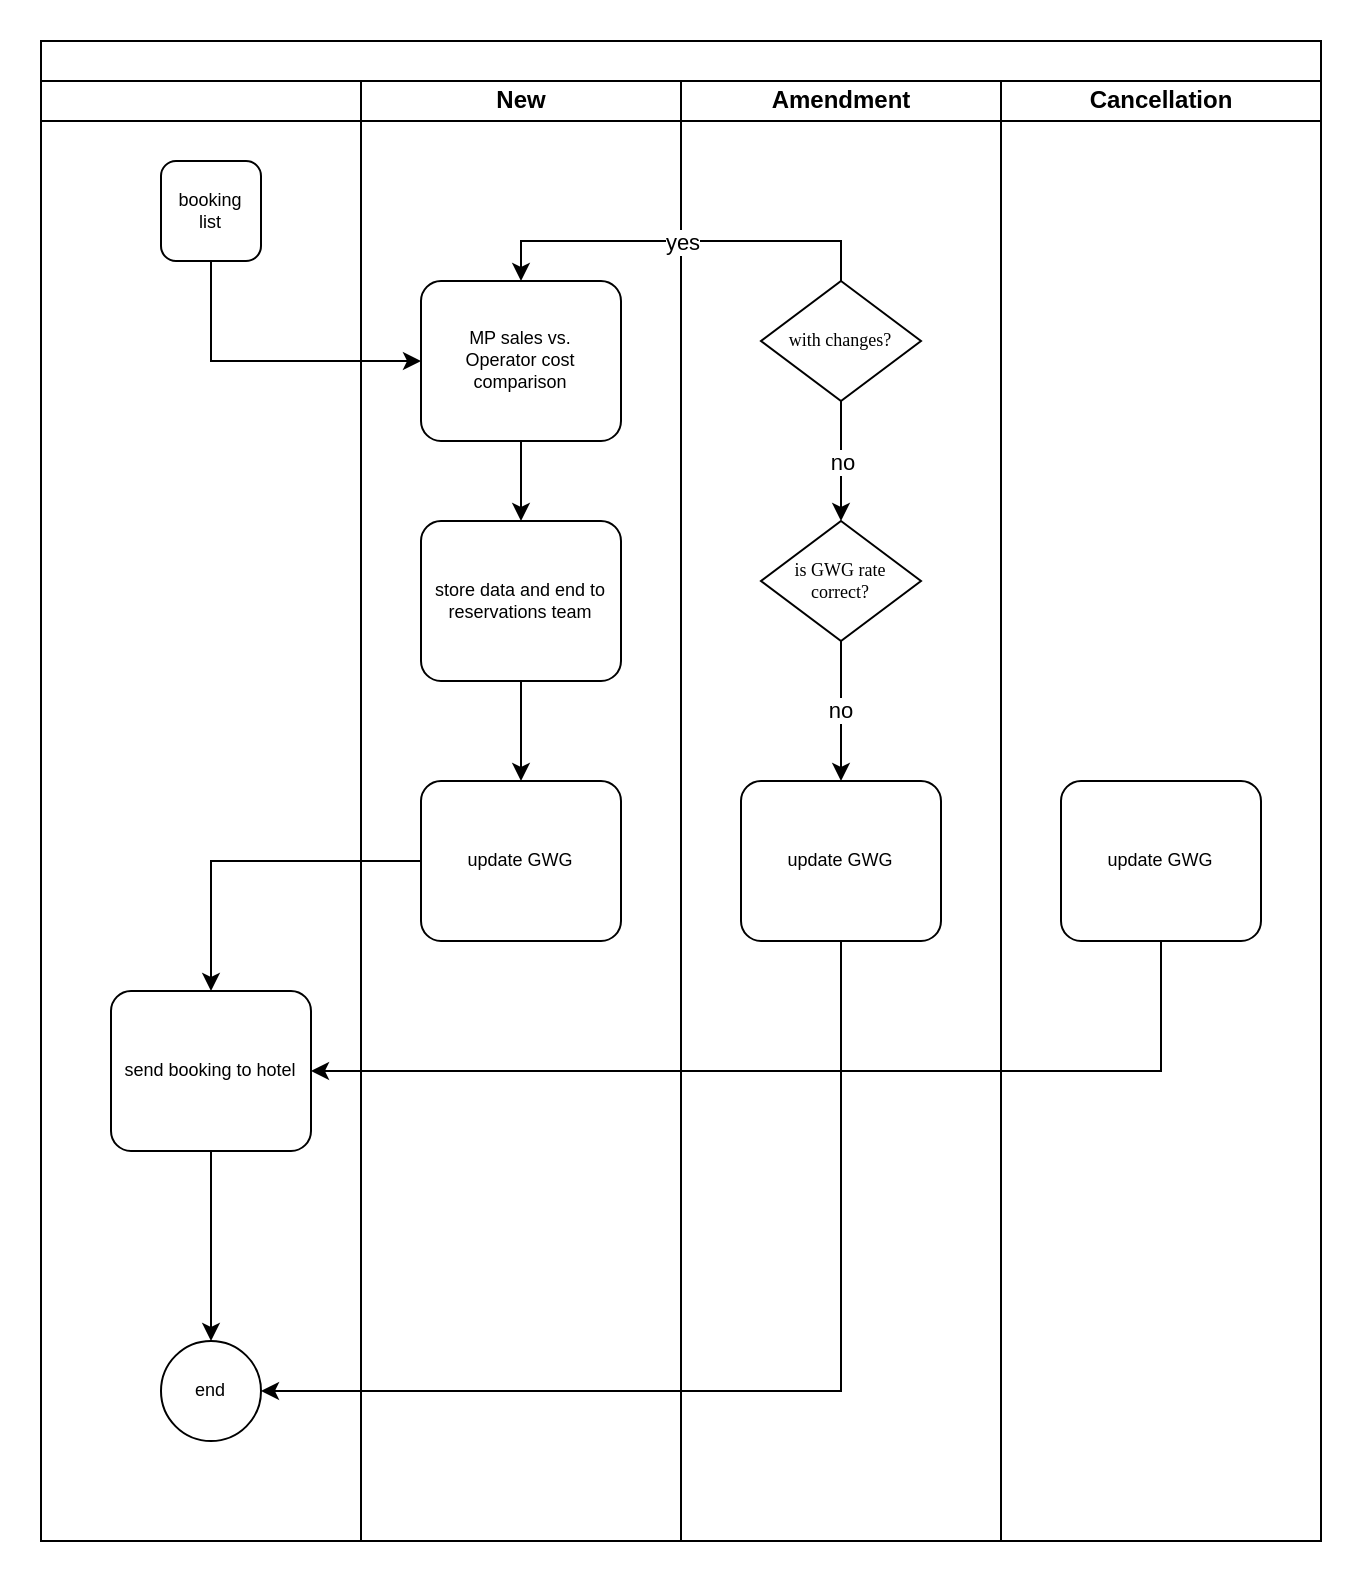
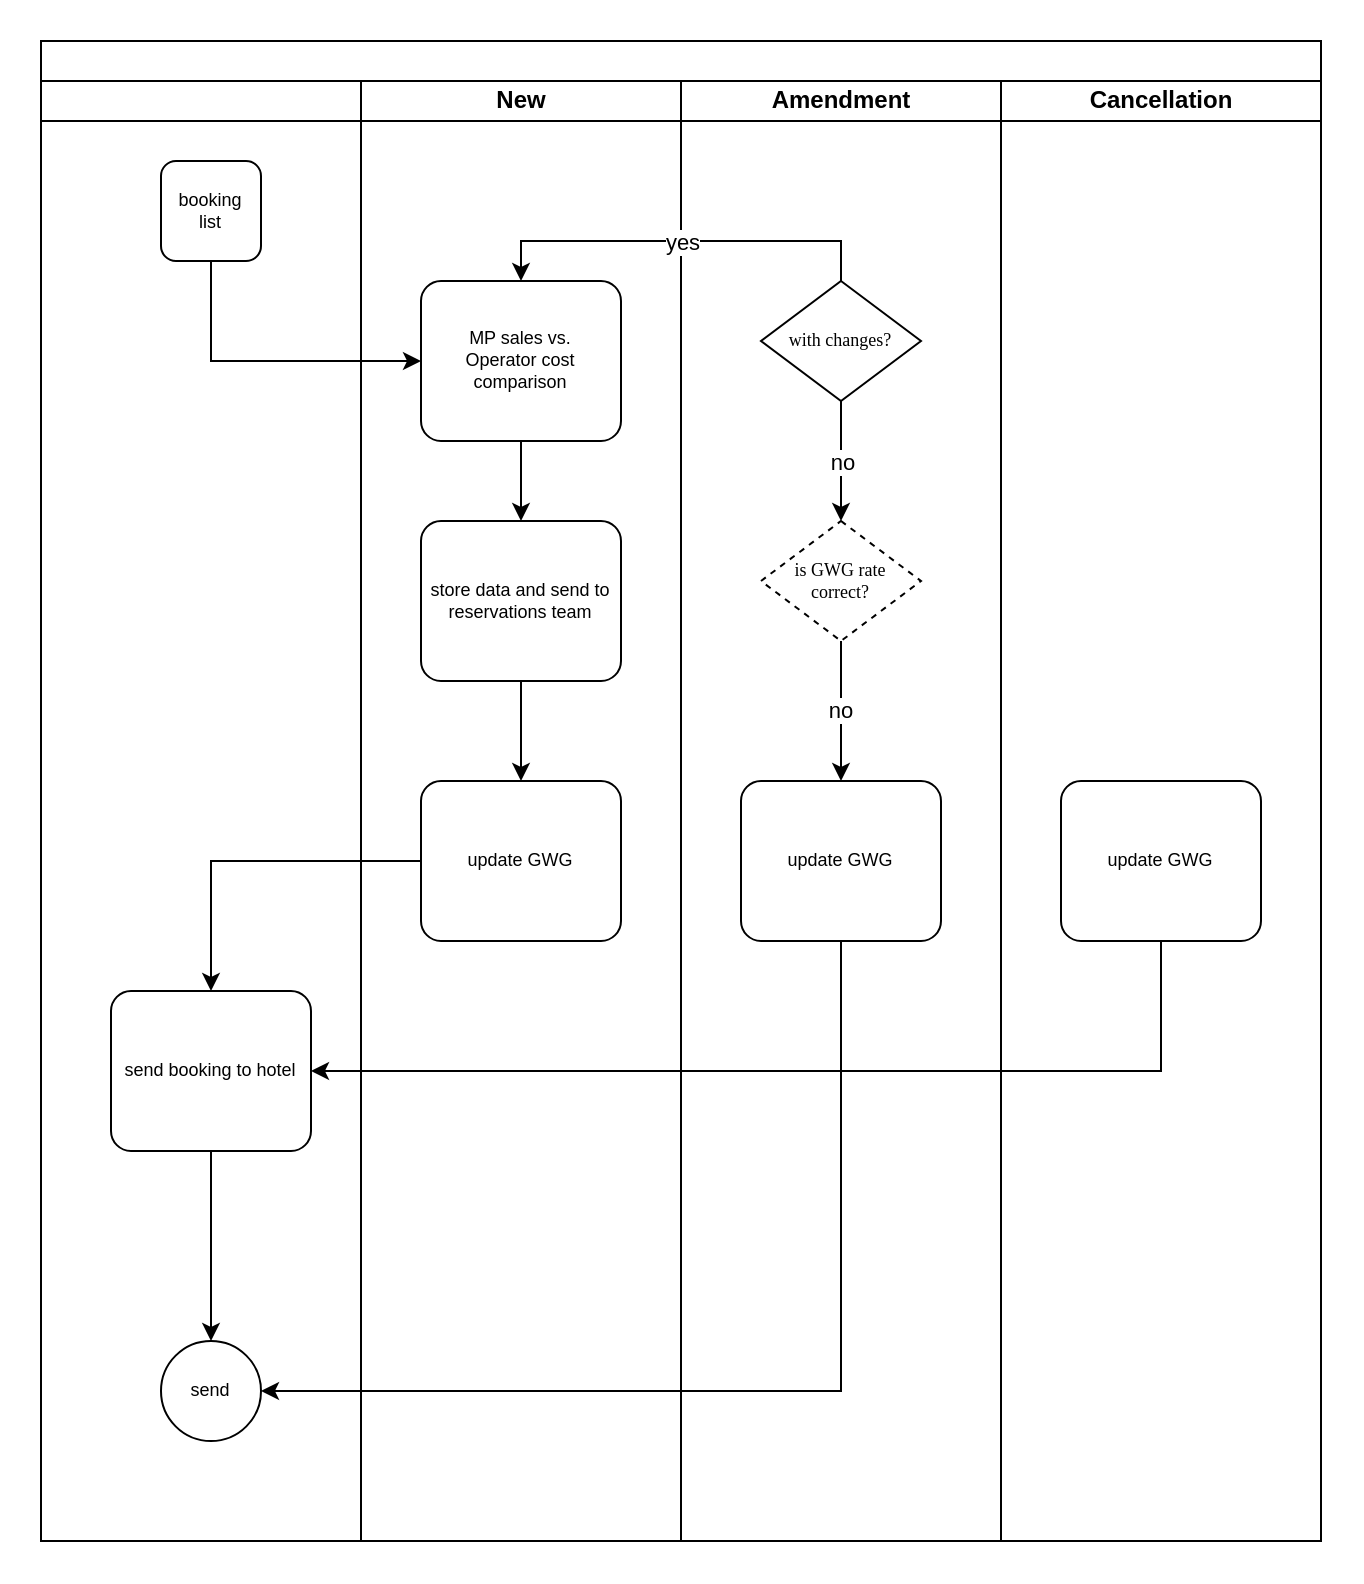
  <mxCell id="0" />
  <mxCell id="1" parent="0" />
  <mxCell id="2" value="" style="swimlane;html=1;childLayout=stackLayout;startSize=20;rounded=0;shadow=0;labelBackgroundColor=none;strokeWidth=1;fontFamily=Verdana;fontSize=8;align=center;" vertex="1" parent="1"><mxGeometry x="20" y="20" width="640" height="750" as="geometry" /></mxCell>
  <mxCell id="3" value="" style="swimlane;html=1;startSize=20;" vertex="1" parent="2"><mxGeometry y="20" width="160" height="730" as="geometry" /></mxCell>
  <mxCell id="4" value="booking&lt;br&gt;list" style="whiteSpace=wrap;html=1;aspect=fixed;labelBackgroundColor=none;fontSize=9;rounded=1;" vertex="1" parent="3"><mxGeometry x="60" y="40" width="50" height="50" as="geometry" /></mxCell>
- <mxCell id="5" value="end" style="ellipse;whiteSpace=wrap;html=1;aspect=fixed;labelBackgroundColor=none;fontSize=9;" vertex="1" parent="3"><mxGeometry x="60" y="630" width="50" height="50" as="geometry" /></mxCell>
+ <mxCell id="5" value="send" style="ellipse;whiteSpace=wrap;html=1;aspect=fixed;labelBackgroundColor=none;fontSize=9;" vertex="1" parent="3"><mxGeometry x="60" y="630" width="50" height="50" as="geometry" /></mxCell>
  <mxCell id="6" value="send booking to hotel" style="points=[[0.25,0,0],[0.5,0,0],[0.75,0,0],[1,0.25,0],[1,0.5,0],[1,0.75,0],[0.75,1,0],[0.5,1,0],[0.25,1,0],[0,0.75,0],[0,0.5,0],[0,0.25,0]];shape=mxgraph.bpmn.task;whiteSpace=wrap;rectStyle=rounded;size=10;html=1;taskMarker=abstract;labelBackgroundColor=none;fontSize=9;" vertex="1" parent="3"><mxGeometry x="35" y="455" width="100" height="80" as="geometry" /></mxCell>
  <mxCell id="7" style="edgeStyle=orthogonalEdgeStyle;rounded=0;orthogonalLoop=1;jettySize=auto;html=1;" edge="1" parent="3" source="6" target="5"><mxGeometry relative="1" as="geometry" /></mxCell>
  <mxCell id="8" value="&lt;b&gt;New&lt;/b&gt;" style="swimlane;html=1;startSize=20;fontStyle=0" vertex="1" parent="2"><mxGeometry x="160" y="20" width="160" height="730" as="geometry" /></mxCell>
  <mxCell id="9" value="MP sales vs.&lt;br&gt;Operator cost&lt;br&gt;comparison" style="points=[[0.25,0,0],[0.5,0,0],[0.75,0,0],[1,0.25,0],[1,0.5,0],[1,0.75,0],[0.75,1,0],[0.5,1,0],[0.25,1,0],[0,0.75,0],[0,0.5,0],[0,0.25,0]];shape=mxgraph.bpmn.task;whiteSpace=wrap;rectStyle=rounded;size=10;html=1;taskMarker=abstract;labelBackgroundColor=none;fontSize=9;" vertex="1" parent="8"><mxGeometry x="30" y="100" width="100" height="80" as="geometry" /></mxCell>
  <mxCell id="10" value="" style="edgeStyle=orthogonalEdgeStyle;rounded=0;orthogonalLoop=1;jettySize=auto;html=1;endArrow=classic;endFill=1;" edge="1" parent="8" source="9" target="12"><mxGeometry relative="1" as="geometry"><mxPoint x="-1227" y="330" as="targetPoint" /><mxPoint x="-1227" y="250" as="sourcePoint" /></mxGeometry></mxCell>
  <mxCell id="11" style="edgeStyle=orthogonalEdgeStyle;rounded=0;orthogonalLoop=1;jettySize=auto;html=1;entryX=0.5;entryY=0;entryDx=0;entryDy=0;entryPerimeter=0;" edge="1" parent="8" source="12" target="13"><mxGeometry relative="1" as="geometry" /></mxCell>
- <mxCell id="12" value="store data and end to reservations team" style="points=[[0.25,0,0],[0.5,0,0],[0.75,0,0],[1,0.25,0],[1,0.5,0],[1,0.75,0],[0.75,1,0],[0.5,1,0],[0.25,1,0],[0,0.75,0],[0,0.5,0],[0,0.25,0]];shape=mxgraph.bpmn.task;whiteSpace=wrap;rectStyle=rounded;size=10;html=1;taskMarker=abstract;labelBackgroundColor=none;fontSize=9;" vertex="1" parent="8"><mxGeometry x="30" y="220" width="100" height="80" as="geometry" /></mxCell>
+ <mxCell id="12" value="store data and send to reservations team" style="points=[[0.25,0,0],[0.5,0,0],[0.75,0,0],[1,0.25,0],[1,0.5,0],[1,0.75,0],[0.75,1,0],[0.5,1,0],[0.25,1,0],[0,0.75,0],[0,0.5,0],[0,0.25,0]];shape=mxgraph.bpmn.task;whiteSpace=wrap;rectStyle=rounded;size=10;html=1;taskMarker=abstract;labelBackgroundColor=none;fontSize=9;" vertex="1" parent="8"><mxGeometry x="30" y="220" width="100" height="80" as="geometry" /></mxCell>
  <mxCell id="13" value="update GWG" style="points=[[0.25,0,0],[0.5,0,0],[0.75,0,0],[1,0.25,0],[1,0.5,0],[1,0.75,0],[0.75,1,0],[0.5,1,0],[0.25,1,0],[0,0.75,0],[0,0.5,0],[0,0.25,0]];shape=mxgraph.bpmn.task;whiteSpace=wrap;rectStyle=rounded;size=10;html=1;taskMarker=abstract;labelBackgroundColor=none;fontSize=9;" vertex="1" parent="8"><mxGeometry x="30" y="350" width="100" height="80" as="geometry" /></mxCell>
  <mxCell id="14" value="Amendment" style="swimlane;html=1;startSize=20;" vertex="1" parent="2"><mxGeometry x="320" y="20" width="160" height="730" as="geometry" /></mxCell>
  <mxCell id="15" style="edgeStyle=orthogonalEdgeStyle;rounded=0;orthogonalLoop=1;jettySize=auto;html=1;" edge="1" parent="14" source="17"><mxGeometry relative="1" as="geometry"><mxPoint x="80" y="220" as="targetPoint" /></mxGeometry></mxCell>
  <mxCell id="16" value="no" style="edgeLabel;html=1;align=center;verticalAlign=middle;resizable=0;points=[];" vertex="1" connectable="0" parent="15"><mxGeometry relative="1" as="geometry"><mxPoint as="offset" /></mxGeometry></mxCell>
  <mxCell id="17" value="with changes?" style="rhombus;whiteSpace=wrap;html=1;rounded=0;shadow=0;labelBackgroundColor=none;strokeWidth=1;fontFamily=Verdana;fontSize=9;align=center;" vertex="1" parent="14"><mxGeometry x="40" y="100" width="80" height="60" as="geometry" /></mxCell>
  <mxCell id="18" value="no" style="edgeStyle=orthogonalEdgeStyle;rounded=0;orthogonalLoop=1;jettySize=auto;html=1;entryX=0.5;entryY=0;entryDx=0;entryDy=0;entryPerimeter=0;" edge="1" parent="14" source="19" target="20"><mxGeometry relative="1" as="geometry" /></mxCell>
- <mxCell id="19" value="is GWG rate&lt;br&gt;correct?" style="rhombus;whiteSpace=wrap;html=1;rounded=0;shadow=0;labelBackgroundColor=none;strokeWidth=1;fontFamily=Verdana;fontSize=9;align=center;" vertex="1" parent="14"><mxGeometry x="40" y="220" width="80" height="60" as="geometry" /></mxCell>
+ <mxCell id="19" value="is GWG rate&lt;br&gt;correct?" style="rhombus;whiteSpace=wrap;html=1;rounded=0;shadow=0;labelBackgroundColor=none;strokeWidth=1;fontFamily=Verdana;fontSize=9;align=center;dashed=1;" vertex="1" parent="14"><mxGeometry x="40" y="220" width="80" height="60" as="geometry" /></mxCell>
  <mxCell id="20" value="update GWG" style="points=[[0.25,0,0],[0.5,0,0],[0.75,0,0],[1,0.25,0],[1,0.5,0],[1,0.75,0],[0.75,1,0],[0.5,1,0],[0.25,1,0],[0,0.75,0],[0,0.5,0],[0,0.25,0]];shape=mxgraph.bpmn.task;whiteSpace=wrap;rectStyle=rounded;size=10;html=1;taskMarker=abstract;labelBackgroundColor=none;fontSize=9;" vertex="1" parent="14"><mxGeometry x="30" y="350" width="100" height="80" as="geometry" /></mxCell>
  <mxCell id="21" value="Cancellation" style="swimlane;html=1;startSize=20;" vertex="1" parent="2"><mxGeometry x="480" y="20" width="160" height="730" as="geometry" /></mxCell>
  <mxCell id="22" value="update GWG" style="points=[[0.25,0,0],[0.5,0,0],[0.75,0,0],[1,0.25,0],[1,0.5,0],[1,0.75,0],[0.75,1,0],[0.5,1,0],[0.25,1,0],[0,0.75,0],[0,0.5,0],[0,0.25,0]];shape=mxgraph.bpmn.task;whiteSpace=wrap;rectStyle=rounded;size=10;html=1;taskMarker=abstract;labelBackgroundColor=none;fontSize=9;" vertex="1" parent="21"><mxGeometry x="30" y="350" width="100" height="80" as="geometry" /></mxCell>
  <mxCell id="23" style="edgeStyle=orthogonalEdgeStyle;rounded=0;orthogonalLoop=1;jettySize=auto;html=1;entryX=0;entryY=0.5;entryDx=0;entryDy=0;entryPerimeter=0;exitX=0.5;exitY=1;exitDx=0;exitDy=0;" edge="1" parent="2" source="4" target="9"><mxGeometry relative="1" as="geometry" /></mxCell>
  <mxCell id="24" style="edgeStyle=orthogonalEdgeStyle;rounded=0;orthogonalLoop=1;jettySize=auto;html=1;entryX=0.5;entryY=0;entryDx=0;entryDy=0;entryPerimeter=0;exitX=0.5;exitY=0;exitDx=0;exitDy=0;" edge="1" parent="2" source="17" target="9"><mxGeometry relative="1" as="geometry" /></mxCell>
  <mxCell id="25" value="yes" style="edgeLabel;html=1;align=center;verticalAlign=middle;resizable=0;points=[];" vertex="1" connectable="0" parent="24"><mxGeometry relative="1" as="geometry"><mxPoint as="offset" /></mxGeometry></mxCell>
  <mxCell id="26" style="edgeStyle=orthogonalEdgeStyle;rounded=0;orthogonalLoop=1;jettySize=auto;html=1;entryX=1;entryY=0.5;entryDx=0;entryDy=0;entryPerimeter=0;exitX=0.5;exitY=1;exitDx=0;exitDy=0;exitPerimeter=0;" edge="1" parent="2" source="22" target="6"><mxGeometry relative="1" as="geometry"><mxPoint x="520" y="540" as="sourcePoint" /></mxGeometry></mxCell>
  <mxCell id="27" style="edgeStyle=orthogonalEdgeStyle;rounded=0;orthogonalLoop=1;jettySize=auto;html=1;entryX=0.5;entryY=0;entryDx=0;entryDy=0;entryPerimeter=0;" edge="1" parent="2" source="13" target="6"><mxGeometry relative="1" as="geometry" /></mxCell>
  <mxCell id="28" style="edgeStyle=orthogonalEdgeStyle;rounded=0;orthogonalLoop=1;jettySize=auto;html=1;entryX=1;entryY=0.5;entryDx=0;entryDy=0;exitX=0.5;exitY=1;exitDx=0;exitDy=0;exitPerimeter=0;" edge="1" parent="2" source="20" target="5"><mxGeometry relative="1" as="geometry" /></mxCell>
